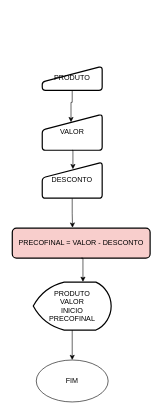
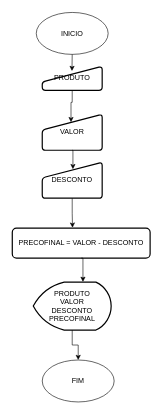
  <mxCell id="0" />
  <mxCell id="1" parent="0" />
- <mxCell id="3" value="FIM" style="ellipse;whiteSpace=wrap;html=1;" vertex="1" parent="1"><mxGeometry x="60" y="600" width="120" height="70" as="geometry" /></mxCell>
+ <mxCell id="2" value="INICIO" style="ellipse;whiteSpace=wrap;html=1;" vertex="1" parent="1"><mxGeometry x="60" y="20" width="120" height="70" as="geometry" /></mxCell>
+ <mxCell id="3" value="FIM" style="ellipse;whiteSpace=wrap;html=1;" vertex="1" parent="1"><mxGeometry x="70" y="600" width="120" height="70" as="geometry" /></mxCell>
  <mxCell id="4" style="edgeStyle=orthogonalEdgeStyle;rounded=0;orthogonalLoop=1;jettySize=auto;html=1;exitX=0.5;exitY=1;exitDx=0;exitDy=0;entryX=0.48;entryY=0.22;entryDx=0;entryDy=0;entryPerimeter=0;" edge="1" parent="1" source="5" target="6"><mxGeometry relative="1" as="geometry" /></mxCell>
  <mxCell id="5" value="PRODUTO" style="html=1;strokeWidth=2;shape=manualInput;whiteSpace=wrap;rounded=1;size=26;arcSize=11;" vertex="1" parent="1"><mxGeometry x="70" y="110" width="100" height="40" as="geometry" /></mxCell>
  <mxCell id="6" value="VALOR" style="html=1;strokeWidth=2;shape=manualInput;whiteSpace=wrap;rounded=1;size=26;arcSize=11;" vertex="1" parent="1"><mxGeometry x="70" y="190" width="100" height="60" as="geometry" /></mxCell>
  <mxCell id="7" value="DESCONTO" style="html=1;strokeWidth=2;shape=manualInput;whiteSpace=wrap;rounded=1;size=26;arcSize=11;" vertex="1" parent="1"><mxGeometry x="70" y="270" width="100" height="60" as="geometry" /></mxCell>
- <mxCell id="8" value="PRECOFINAL = VALOR - DESCONTO" style="rounded=1;whiteSpace=wrap;html=1;absoluteArcSize=1;arcSize=14;strokeWidth=2;fillColor=#f8cecc;" vertex="1" parent="1"><mxGeometry x="20" y="380" width="230" height="50" as="geometry" /></mxCell>
+ <mxCell id="8" value="PRECOFINAL = VALOR - DESCONTO" style="rounded=1;whiteSpace=wrap;html=1;absoluteArcSize=1;arcSize=14;strokeWidth=2;" vertex="1" parent="1"><mxGeometry x="20" y="380" width="230" height="50" as="geometry" /></mxCell>
  <mxCell id="9" style="edgeStyle=orthogonalEdgeStyle;rounded=0;orthogonalLoop=1;jettySize=auto;html=1;exitX=0.5;exitY=1;exitDx=0;exitDy=0;exitPerimeter=0;entryX=0.5;entryY=0;entryDx=0;entryDy=0;" edge="1" parent="1" source="10" target="3"><mxGeometry relative="1" as="geometry" /></mxCell>
- <mxCell id="10" value="PRODUTO&lt;div&gt;VALOR&lt;/div&gt;&lt;div&gt;INICIO&lt;/div&gt;&lt;div&gt;PRECOFINAL&lt;/div&gt;" style="strokeWidth=2;html=1;shape=mxgraph.flowchart.display;whiteSpace=wrap;" vertex="1" parent="1"><mxGeometry x="55" y="470" width="130" height="80" as="geometry" /></mxCell>
+ <mxCell id="10" value="PRODUTO&lt;div&gt;VALOR&lt;/div&gt;&lt;div&gt;DESCONTO&lt;/div&gt;&lt;div&gt;PRECOFINAL&lt;/div&gt;" style="strokeWidth=2;html=1;shape=mxgraph.flowchart.display;whiteSpace=wrap;" vertex="1" parent="1"><mxGeometry x="55" y="470" width="130" height="80" as="geometry" /></mxCell>
+ <mxCell id="11" style="edgeStyle=orthogonalEdgeStyle;rounded=0;orthogonalLoop=1;jettySize=auto;html=1;exitX=0.5;exitY=1;exitDx=0;exitDy=0;entryX=0.496;entryY=0.193;entryDx=0;entryDy=0;entryPerimeter=0;" edge="1" parent="1" source="2" target="5"><mxGeometry relative="1" as="geometry" /></mxCell>
  <mxCell id="12" style="edgeStyle=orthogonalEdgeStyle;rounded=0;orthogonalLoop=1;jettySize=auto;html=1;exitX=0.5;exitY=1;exitDx=0;exitDy=0;entryX=0.512;entryY=0.193;entryDx=0;entryDy=0;entryPerimeter=0;" edge="1" parent="1" source="6" target="7"><mxGeometry relative="1" as="geometry" /></mxCell>
  <mxCell id="13" style="edgeStyle=orthogonalEdgeStyle;rounded=0;orthogonalLoop=1;jettySize=auto;html=1;exitX=0.5;exitY=1;exitDx=0;exitDy=0;entryX=0.638;entryY=-0.005;entryDx=0;entryDy=0;entryPerimeter=0;" edge="1" parent="1" source="8" target="10"><mxGeometry relative="1" as="geometry" /></mxCell>
  <mxCell id="14" style="edgeStyle=orthogonalEdgeStyle;rounded=0;orthogonalLoop=1;jettySize=auto;html=1;exitX=0.5;exitY=1;exitDx=0;exitDy=0;entryX=0.437;entryY=-0.016;entryDx=0;entryDy=0;entryPerimeter=0;" edge="1" parent="1" source="7" target="8"><mxGeometry relative="1" as="geometry" /></mxCell>
